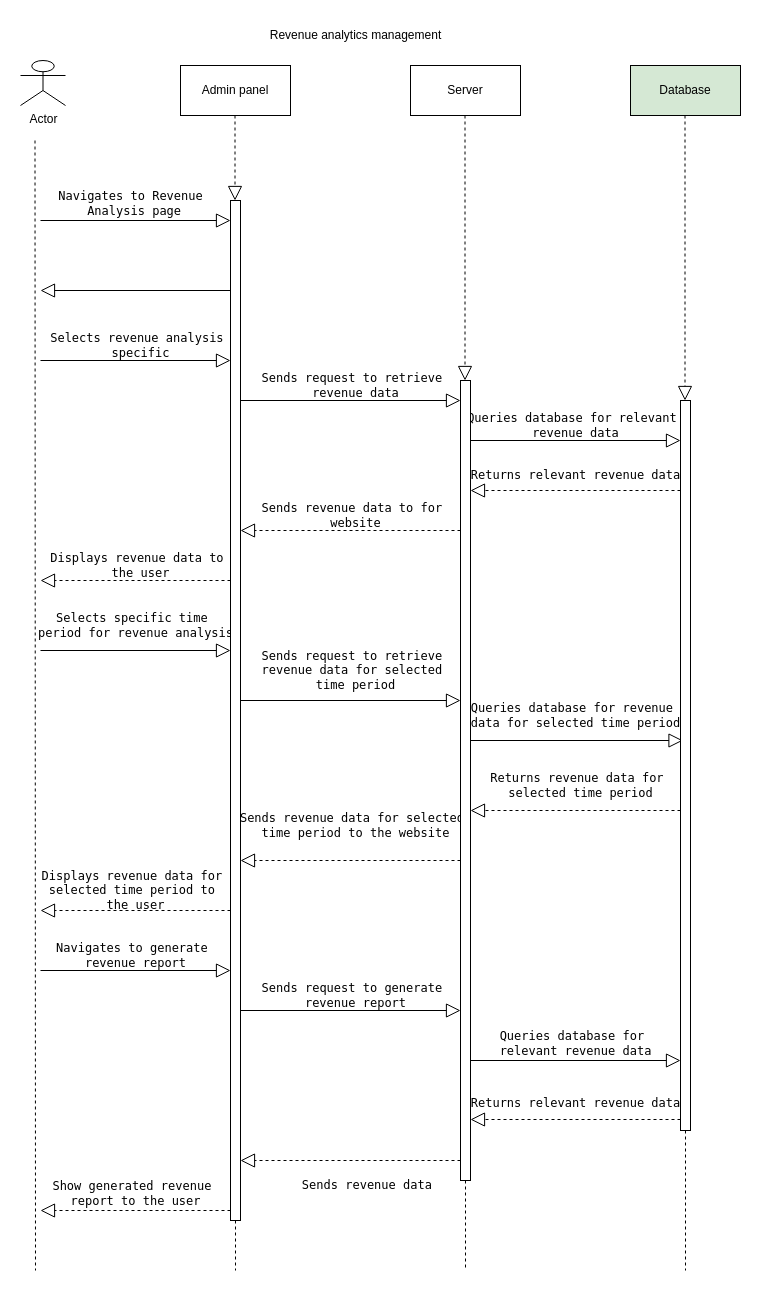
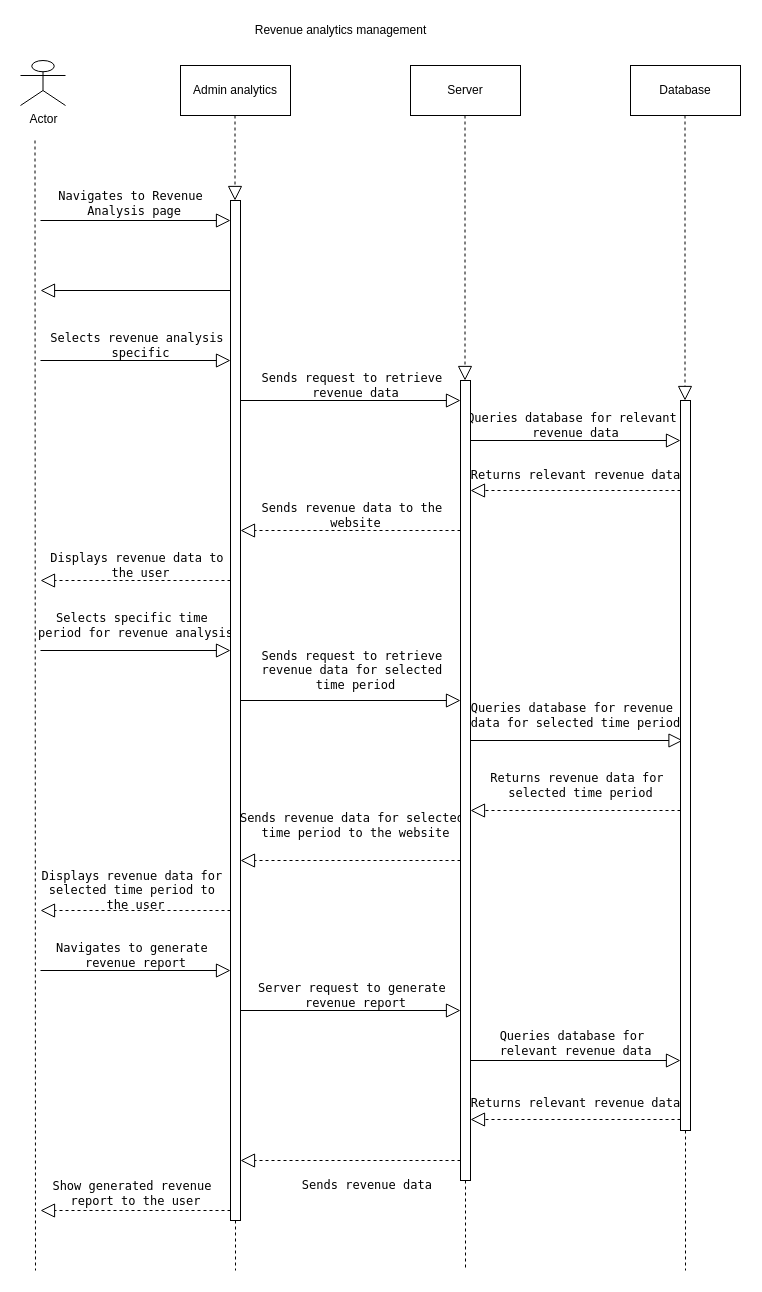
  <mxCell id="0" />
  <mxCell id="1" parent="0" />
  <mxCell id="2" value="Actor" style="shape=umlActor;verticalLabelPosition=bottom;verticalAlign=top;html=1;outlineConnect=0;" parent="1" vertex="1"><mxGeometry x="20" y="60" width="45" height="45" as="geometry" /></mxCell>
  <mxCell id="3" value="Server" style="html=1;whiteSpace=wrap;" parent="1" vertex="1"><mxGeometry x="410" y="65" width="110" height="50" as="geometry" /></mxCell>
- <mxCell id="4" value="Admin panel" style="html=1;whiteSpace=wrap;" parent="1" vertex="1"><mxGeometry x="180" y="65" width="110" height="50" as="geometry" /></mxCell>
- <mxCell id="5" value="Database" style="html=1;whiteSpace=wrap;fillColor=#d5e8d4;" parent="1" vertex="1"><mxGeometry x="630" y="65" width="110" height="50" as="geometry" /></mxCell>
+ <mxCell id="4" value="Admin analytics" style="html=1;whiteSpace=wrap;" parent="1" vertex="1"><mxGeometry x="180" y="65" width="110" height="50" as="geometry" /></mxCell>
+ <mxCell id="5" value="Database" style="html=1;whiteSpace=wrap;" parent="1" vertex="1"><mxGeometry x="630" y="65" width="110" height="50" as="geometry" /></mxCell>
  <mxCell id="6" value="" style="endArrow=none;dashed=1;endFill=0;endSize=12;html=1;rounded=0;" parent="1" edge="1"><mxGeometry width="160" relative="1" as="geometry"><mxPoint x="34.5" y="140" as="sourcePoint" /><mxPoint x="35" y="1270" as="targetPoint" /></mxGeometry></mxCell>
  <mxCell id="7" value="" style="endArrow=none;dashed=1;endFill=0;endSize=12;html=1;rounded=0;" parent="1" source="50" edge="1"><mxGeometry width="160" relative="1" as="geometry"><mxPoint x="234.5" y="115" as="sourcePoint" /><mxPoint x="235" y="1270" as="targetPoint" /></mxGeometry></mxCell>
  <mxCell id="8" value="" style="endArrow=none;dashed=1;endFill=0;endSize=12;html=1;rounded=0;" parent="1" source="52" edge="1"><mxGeometry width="160" relative="1" as="geometry"><mxPoint x="464.5" y="115" as="sourcePoint" /><mxPoint x="465" y="1270" as="targetPoint" /></mxGeometry></mxCell>
  <mxCell id="9" value="" style="endArrow=none;dashed=1;endFill=0;endSize=12;html=1;rounded=0;" parent="1" source="54" edge="1"><mxGeometry width="160" relative="1" as="geometry"><mxPoint x="684.5" y="115" as="sourcePoint" /><mxPoint x="685" y="1270" as="targetPoint" /></mxGeometry></mxCell>
  <mxCell id="10" value="" style="endArrow=block;endFill=0;endSize=12;html=1;rounded=0;" parent="1" edge="1"><mxGeometry width="160" relative="1" as="geometry"><mxPoint x="40" y="220" as="sourcePoint" /><mxPoint x="230" y="220" as="targetPoint" /></mxGeometry></mxCell>
  <mxCell id="11" value="&lt;pre&gt;&lt;code class=&quot;!whitespace-pre hljs language-rust&quot;&gt;Navigates to Revenue&lt;br&gt; Analysis page&lt;/code&gt;&lt;/pre&gt;" style="text;html=1;align=center;verticalAlign=middle;resizable=0;points=[];autosize=1;strokeColor=none;fillColor=none;" parent="1" vertex="1"><mxGeometry x="50" y="168" width="160" height="70" as="geometry" /></mxCell>
  <mxCell id="12" value="" style="endArrow=block;endFill=0;endSize=12;html=1;rounded=0;" parent="1" edge="1"><mxGeometry width="160" relative="1" as="geometry"><mxPoint x="230" y="290" as="sourcePoint" /><mxPoint x="40" y="290" as="targetPoint" /></mxGeometry></mxCell>
  <mxCell id="13" value="" style="endArrow=block;endFill=0;endSize=12;html=1;rounded=0;" parent="1" edge="1"><mxGeometry width="160" relative="1" as="geometry"><mxPoint x="40" y="360" as="sourcePoint" /><mxPoint x="230" y="360" as="targetPoint" /></mxGeometry></mxCell>
  <mxCell id="14" value="&lt;pre&gt;&lt;code class=&quot;!whitespace-pre hljs language-rust&quot;&gt;Selects revenue analysis &lt;br&gt;specific&lt;/code&gt;&lt;/pre&gt;" style="text;html=1;align=center;verticalAlign=middle;resizable=0;points=[];autosize=1;strokeColor=none;fillColor=none;" parent="1" vertex="1"><mxGeometry x="40" y="310" width="200" height="70" as="geometry" /></mxCell>
  <mxCell id="15" value="&lt;pre&gt;&lt;code class=&quot;!whitespace-pre hljs language-rust&quot;&gt;Sends request to retrieve &lt;br&gt;revenue data&lt;/code&gt;&lt;/pre&gt;" style="text;html=1;align=center;verticalAlign=middle;resizable=0;points=[];autosize=1;strokeColor=none;fillColor=none;" parent="1" vertex="1"><mxGeometry x="250" y="350" width="210" height="70" as="geometry" /></mxCell>
  <mxCell id="16" value="" style="endArrow=block;endFill=0;endSize=12;html=1;rounded=0;" parent="1" edge="1"><mxGeometry width="160" relative="1" as="geometry"><mxPoint x="240" y="400" as="sourcePoint" /><mxPoint x="460" y="400" as="targetPoint" /></mxGeometry></mxCell>
  <mxCell id="17" value="" style="endArrow=block;endFill=0;endSize=12;html=1;rounded=0;" parent="1" edge="1"><mxGeometry width="160" relative="1" as="geometry"><mxPoint x="470" y="440" as="sourcePoint" /><mxPoint x="680" y="440" as="targetPoint" /></mxGeometry></mxCell>
  <mxCell id="18" value="&lt;pre&gt;&lt;code class=&quot;!whitespace-pre hljs language-rust&quot;&gt;Queries database for &lt;span class=&quot;hljs-title class_&quot;&gt;relevant&lt;/span&gt; &lt;br&gt;revenue data&lt;/code&gt;&lt;/pre&gt;" style="text;html=1;align=center;verticalAlign=middle;resizable=0;points=[];autosize=1;strokeColor=none;fillColor=none;" parent="1" vertex="1"><mxGeometry x="460" y="390" width="230" height="70" as="geometry" /></mxCell>
  <mxCell id="19" value="" style="endArrow=block;endFill=0;endSize=12;html=1;rounded=0;dashed=1;" parent="1" edge="1"><mxGeometry width="160" relative="1" as="geometry"><mxPoint x="680" y="490" as="sourcePoint" /><mxPoint x="470" y="490" as="targetPoint" /></mxGeometry></mxCell>
  <mxCell id="20" value="&lt;pre&gt;&lt;code class=&quot;!whitespace-pre hljs language-rust&quot;&gt;Returns relevant revenue data&lt;/code&gt;&lt;/pre&gt;" style="text;html=1;align=center;verticalAlign=middle;resizable=0;points=[];autosize=1;strokeColor=none;fillColor=none;" parent="1" vertex="1"><mxGeometry x="460" y="450" width="230" height="50" as="geometry" /></mxCell>
  <mxCell id="21" value="" style="endArrow=block;endFill=0;endSize=12;html=1;rounded=0;dashed=1;" parent="1" edge="1"><mxGeometry width="160" relative="1" as="geometry"><mxPoint x="460" y="530" as="sourcePoint" /><mxPoint x="240" y="530" as="targetPoint" /></mxGeometry></mxCell>
- <mxCell id="22" value="&lt;pre&gt;&lt;code class=&quot;!whitespace-pre hljs language-rust&quot;&gt;Sends revenue data to for &lt;br&gt;website&lt;/code&gt;&lt;/pre&gt;" style="text;html=1;align=center;verticalAlign=middle;resizable=0;points=[];autosize=1;strokeColor=none;fillColor=none;" parent="1" vertex="1"><mxGeometry x="250" y="480" width="210" height="70" as="geometry" /></mxCell>
+ <mxCell id="22" value="&lt;pre&gt;&lt;code class=&quot;!whitespace-pre hljs language-rust&quot;&gt;Sends revenue data to the &lt;br&gt;website&lt;/code&gt;&lt;/pre&gt;" style="text;html=1;align=center;verticalAlign=middle;resizable=0;points=[];autosize=1;strokeColor=none;fillColor=none;" parent="1" vertex="1"><mxGeometry x="250" y="480" width="210" height="70" as="geometry" /></mxCell>
  <mxCell id="23" value="" style="endArrow=block;endFill=0;endSize=12;html=1;rounded=0;dashed=1;" parent="1" edge="1"><mxGeometry width="160" relative="1" as="geometry"><mxPoint x="230" y="580" as="sourcePoint" /><mxPoint x="40" y="580" as="targetPoint" /></mxGeometry></mxCell>
  <mxCell id="24" value="&lt;pre&gt;&lt;code class=&quot;!whitespace-pre hljs language-rust&quot;&gt;Displays revenue data to &lt;br&gt;the user&lt;/code&gt;&lt;/pre&gt;" style="text;html=1;align=center;verticalAlign=middle;resizable=0;points=[];autosize=1;strokeColor=none;fillColor=none;" parent="1" vertex="1"><mxGeometry x="40" y="530" width="200" height="70" as="geometry" /></mxCell>
  <mxCell id="25" value="&lt;pre&gt;&lt;code class=&quot;!whitespace-pre hljs language-rust&quot;&gt;Selects specific time &lt;br&gt;period for &lt;span class=&quot;hljs-title class_&quot;&gt;revenue&lt;/span&gt; analysis&lt;/code&gt;&lt;/pre&gt;" style="text;html=1;align=center;verticalAlign=middle;resizable=0;points=[];autosize=1;strokeColor=none;fillColor=none;" parent="1" vertex="1"><mxGeometry x="30" y="590" width="210" height="70" as="geometry" /></mxCell>
  <mxCell id="26" value="&lt;pre&gt;&lt;code class=&quot;!whitespace-pre hljs language-rust&quot;&gt;Sends request to retrieve &lt;br&gt;revenue data for &lt;span class=&quot;hljs-title class_&quot;&gt;selected&lt;/span&gt; &lt;br&gt;time period&lt;/code&gt;&lt;/pre&gt;" style="text;html=1;align=center;verticalAlign=middle;resizable=0;points=[];autosize=1;strokeColor=none;fillColor=none;" parent="1" vertex="1"><mxGeometry x="250" y="630" width="210" height="80" as="geometry" /></mxCell>
  <mxCell id="27" value="&lt;pre&gt;&lt;code class=&quot;!whitespace-pre hljs language-rust&quot;&gt;Queries database for &lt;span class=&quot;hljs-title class_&quot;&gt;revenue&lt;/span&gt; &lt;br&gt;data &lt;span class=&quot;hljs-keyword&quot;&gt;for&lt;/span&gt; &lt;span class=&quot;hljs-title class_&quot;&gt;selected&lt;/span&gt; time period&lt;/code&gt;&lt;/pre&gt;" style="text;html=1;align=center;verticalAlign=middle;resizable=0;points=[];autosize=1;strokeColor=none;fillColor=none;" parent="1" vertex="1"><mxGeometry x="460" y="680" width="230" height="70" as="geometry" /></mxCell>
  <mxCell id="28" value="&lt;pre&gt;&lt;code class=&quot;!whitespace-pre hljs language-rust&quot;&gt;Returns revenue data for &lt;span class=&quot;hljs-title class_&quot;&gt;&lt;br&gt;selected&lt;/span&gt; time period&lt;/code&gt;&lt;/pre&gt;" style="text;html=1;align=center;verticalAlign=middle;resizable=0;points=[];autosize=1;strokeColor=none;fillColor=none;" parent="1" vertex="1"><mxGeometry x="480" y="750" width="200" height="70" as="geometry" /></mxCell>
  <mxCell id="29" value="&lt;pre&gt;&lt;code class=&quot;!whitespace-pre hljs language-rust&quot;&gt;Sends revenue data for &lt;span class=&quot;hljs-title class_&quot;&gt;selected&lt;/span&gt; &lt;br&gt;time period to the website&lt;/code&gt;&lt;/pre&gt;" style="text;html=1;align=center;verticalAlign=middle;resizable=0;points=[];autosize=1;strokeColor=none;fillColor=none;" parent="1" vertex="1"><mxGeometry x="230" y="790" width="250" height="70" as="geometry" /></mxCell>
  <mxCell id="30" value="&lt;pre&gt;&lt;code class=&quot;!whitespace-pre hljs language-rust&quot;&gt;Displays revenue data for &lt;span class=&quot;hljs-title class_&quot;&gt;&lt;br&gt;selected&lt;/span&gt; time period to &lt;br&gt;the user&lt;/code&gt;&lt;/pre&gt;" style="text;html=1;align=center;verticalAlign=middle;resizable=0;points=[];autosize=1;strokeColor=none;fillColor=none;" parent="1" vertex="1"><mxGeometry x="30" y="850" width="210" height="80" as="geometry" /></mxCell>
  <mxCell id="31" value="&lt;pre&gt;&lt;code class=&quot;!whitespace-pre hljs language-rust&quot;&gt;Navigates to generate &lt;br&gt;revenue report&lt;/code&gt;&lt;/pre&gt;" style="text;html=1;align=center;verticalAlign=middle;resizable=0;points=[];autosize=1;strokeColor=none;fillColor=none;" parent="1" vertex="1"><mxGeometry x="45" y="920" width="180" height="70" as="geometry" /></mxCell>
- <mxCell id="32" value="&lt;pre&gt;&lt;code class=&quot;!whitespace-pre hljs language-rust&quot;&gt;Sends request to generate &lt;br&gt;revenue report&lt;/code&gt;&lt;/pre&gt;" style="text;html=1;align=center;verticalAlign=middle;resizable=0;points=[];autosize=1;strokeColor=none;fillColor=none;" parent="1" vertex="1"><mxGeometry x="250" y="960" width="210" height="70" as="geometry" /></mxCell>
+ <mxCell id="32" value="&lt;pre&gt;&lt;code class=&quot;!whitespace-pre hljs language-rust&quot;&gt;Server request to generate &lt;br&gt;revenue report&lt;/code&gt;&lt;/pre&gt;" style="text;html=1;align=center;verticalAlign=middle;resizable=0;points=[];autosize=1;strokeColor=none;fillColor=none;" parent="1" vertex="1"><mxGeometry x="250" y="960" width="210" height="70" as="geometry" /></mxCell>
  <mxCell id="33" value="&lt;pre&gt;&lt;code class=&quot;!whitespace-pre hljs language-rust&quot;&gt;Queries database for &lt;span class=&quot;hljs-title class_&quot;&gt;&lt;br&gt;relevant&lt;/span&gt; revenue data&lt;/code&gt;&lt;/pre&gt;" style="text;html=1;align=center;verticalAlign=middle;resizable=0;points=[];autosize=1;strokeColor=none;fillColor=none;" parent="1" vertex="1"><mxGeometry x="490" y="1008" width="170" height="70" as="geometry" /></mxCell>
  <mxCell id="34" value="&lt;pre&gt;&lt;code class=&quot;!whitespace-pre hljs language-rust&quot;&gt;Returns relevant revenue data&lt;/code&gt;&lt;/pre&gt;" style="text;html=1;align=center;verticalAlign=middle;resizable=0;points=[];autosize=1;strokeColor=none;fillColor=none;" parent="1" vertex="1"><mxGeometry x="460" y="1078" width="230" height="50" as="geometry" /></mxCell>
  <mxCell id="35" value="&lt;pre&gt;&lt;code class=&quot;!whitespace-pre hljs language-rust&quot;&gt;Sends revenue data &lt;br&gt;&lt;/code&gt;&lt;/pre&gt;" style="text;html=1;align=center;verticalAlign=middle;resizable=0;points=[];autosize=1;strokeColor=none;fillColor=none;" parent="1" vertex="1"><mxGeometry x="290" y="1160" width="160" height="50" as="geometry" /></mxCell>
  <mxCell id="36" value="&lt;pre&gt;&lt;code class=&quot;!whitespace-pre hljs language-rust&quot;&gt;Show generated revenue &lt;br&gt;report to the user&lt;/code&gt;&lt;/pre&gt;" style="text;html=1;align=center;verticalAlign=middle;resizable=0;points=[];autosize=1;strokeColor=none;fillColor=none;" parent="1" vertex="1"><mxGeometry x="45" y="1158" width="180" height="70" as="geometry" /></mxCell>
  <mxCell id="37" value="" style="endArrow=block;endFill=0;endSize=12;html=1;rounded=0;" parent="1" edge="1"><mxGeometry width="160" relative="1" as="geometry"><mxPoint x="40" y="650" as="sourcePoint" /><mxPoint x="230" y="650" as="targetPoint" /></mxGeometry></mxCell>
  <mxCell id="38" value="" style="endArrow=block;endFill=0;endSize=12;html=1;rounded=0;" parent="1" edge="1"><mxGeometry width="160" relative="1" as="geometry"><mxPoint x="240" y="700" as="sourcePoint" /><mxPoint x="460" y="700" as="targetPoint" /></mxGeometry></mxCell>
  <mxCell id="39" value="" style="endArrow=block;endFill=0;endSize=12;html=1;rounded=0;" parent="1" edge="1"><mxGeometry width="160" relative="1" as="geometry"><mxPoint x="467.5" y="740" as="sourcePoint" /><mxPoint x="682.5" y="740" as="targetPoint" /></mxGeometry></mxCell>
  <mxCell id="40" value="" style="endArrow=block;endFill=0;endSize=12;html=1;rounded=0;dashed=1;" parent="1" edge="1"><mxGeometry width="160" relative="1" as="geometry"><mxPoint x="680" y="810" as="sourcePoint" /><mxPoint x="470" y="810" as="targetPoint" /></mxGeometry></mxCell>
  <mxCell id="41" value="" style="endArrow=block;endFill=0;endSize=12;html=1;rounded=0;dashed=1;" parent="1" edge="1"><mxGeometry width="160" relative="1" as="geometry"><mxPoint x="460" y="860" as="sourcePoint" /><mxPoint x="240" y="860" as="targetPoint" /></mxGeometry></mxCell>
  <mxCell id="42" value="" style="endArrow=block;endFill=0;endSize=12;html=1;rounded=0;dashed=1;" parent="1" edge="1"><mxGeometry width="160" relative="1" as="geometry"><mxPoint x="230" y="910" as="sourcePoint" /><mxPoint x="40" y="910" as="targetPoint" /></mxGeometry></mxCell>
  <mxCell id="43" value="" style="endArrow=block;endFill=0;endSize=12;html=1;rounded=0;" parent="1" edge="1"><mxGeometry width="160" relative="1" as="geometry"><mxPoint x="40" y="970" as="sourcePoint" /><mxPoint x="230" y="970" as="targetPoint" /></mxGeometry></mxCell>
  <mxCell id="44" value="" style="endArrow=block;endFill=0;endSize=12;html=1;rounded=0;" parent="1" edge="1"><mxGeometry width="160" relative="1" as="geometry"><mxPoint x="240" y="1010" as="sourcePoint" /><mxPoint x="460" y="1010" as="targetPoint" /></mxGeometry></mxCell>
  <mxCell id="45" value="" style="endArrow=block;endFill=0;endSize=12;html=1;rounded=0;" parent="1" edge="1"><mxGeometry width="160" relative="1" as="geometry"><mxPoint x="470" y="1060" as="sourcePoint" /><mxPoint x="680" y="1060" as="targetPoint" /></mxGeometry></mxCell>
  <mxCell id="46" value="" style="endArrow=block;endFill=0;endSize=12;html=1;rounded=0;dashed=1;" parent="1" edge="1"><mxGeometry width="160" relative="1" as="geometry"><mxPoint x="680" y="1119" as="sourcePoint" /><mxPoint x="470" y="1119" as="targetPoint" /></mxGeometry></mxCell>
  <mxCell id="47" value="" style="endArrow=block;endFill=0;endSize=12;html=1;rounded=0;dashed=1;" parent="1" edge="1"><mxGeometry width="160" relative="1" as="geometry"><mxPoint x="460" y="1160" as="sourcePoint" /><mxPoint x="240" y="1160" as="targetPoint" /></mxGeometry></mxCell>
  <mxCell id="48" value="" style="endArrow=block;endFill=0;endSize=12;html=1;rounded=0;dashed=1;" parent="1" edge="1"><mxGeometry width="160" relative="1" as="geometry"><mxPoint x="230" y="1210" as="sourcePoint" /><mxPoint x="40" y="1210" as="targetPoint" /></mxGeometry></mxCell>
  <mxCell id="49" value="" style="endArrow=block;dashed=1;endFill=0;endSize=12;html=1;rounded=0;" parent="1" target="50" edge="1"><mxGeometry width="160" relative="1" as="geometry"><mxPoint x="234.5" y="115" as="sourcePoint" /><mxPoint x="235" y="1270" as="targetPoint" /></mxGeometry></mxCell>
  <mxCell id="50" value="" style="html=1;points=[];perimeter=orthogonalPerimeter;outlineConnect=0;targetShapes=umlLifeline;portConstraint=eastwest;newEdgeStyle={&quot;edgeStyle&quot;:&quot;elbowEdgeStyle&quot;,&quot;elbow&quot;:&quot;vertical&quot;,&quot;curved&quot;:0,&quot;rounded&quot;:0};" parent="1" vertex="1"><mxGeometry x="230" y="200" width="10" height="1020" as="geometry" /></mxCell>
  <mxCell id="51" value="" style="endArrow=block;dashed=1;endFill=0;endSize=12;html=1;rounded=0;" parent="1" target="52" edge="1"><mxGeometry width="160" relative="1" as="geometry"><mxPoint x="464.5" y="115" as="sourcePoint" /><mxPoint x="465" y="1270" as="targetPoint" /></mxGeometry></mxCell>
  <mxCell id="52" value="" style="html=1;points=[];perimeter=orthogonalPerimeter;outlineConnect=0;targetShapes=umlLifeline;portConstraint=eastwest;newEdgeStyle={&quot;edgeStyle&quot;:&quot;elbowEdgeStyle&quot;,&quot;elbow&quot;:&quot;vertical&quot;,&quot;curved&quot;:0,&quot;rounded&quot;:0};" parent="1" vertex="1"><mxGeometry x="460" y="380" width="10" height="800" as="geometry" /></mxCell>
  <mxCell id="53" value="" style="endArrow=block;dashed=1;endFill=0;endSize=12;html=1;rounded=0;" parent="1" target="54" edge="1"><mxGeometry width="160" relative="1" as="geometry"><mxPoint x="684.5" y="115" as="sourcePoint" /><mxPoint x="685" y="1270" as="targetPoint" /></mxGeometry></mxCell>
  <mxCell id="54" value="" style="html=1;points=[];perimeter=orthogonalPerimeter;outlineConnect=0;targetShapes=umlLifeline;portConstraint=eastwest;newEdgeStyle={&quot;edgeStyle&quot;:&quot;elbowEdgeStyle&quot;,&quot;elbow&quot;:&quot;vertical&quot;,&quot;curved&quot;:0,&quot;rounded&quot;:0};" parent="1" vertex="1"><mxGeometry x="680" y="400" width="10" height="730" as="geometry" /></mxCell>
- <mxCell id="55" value="Revenue analytics management" style="text;html=1;align=center;verticalAlign=middle;resizable=0;points=[];autosize=1;strokeColor=none;fillColor=none;" vertex="1" parent="1"><mxGeometry x="255" width="200" height="30" as="geometry" y="20" /></mxCell>
+ <mxCell id="55" value="Revenue analytics management" style="text;html=1;align=center;verticalAlign=middle;resizable=0;points=[];autosize=1;strokeColor=none;fillColor=none;" vertex="1" parent="1"><mxGeometry x="240" y="15" width="200" height="30" as="geometry" /></mxCell>
